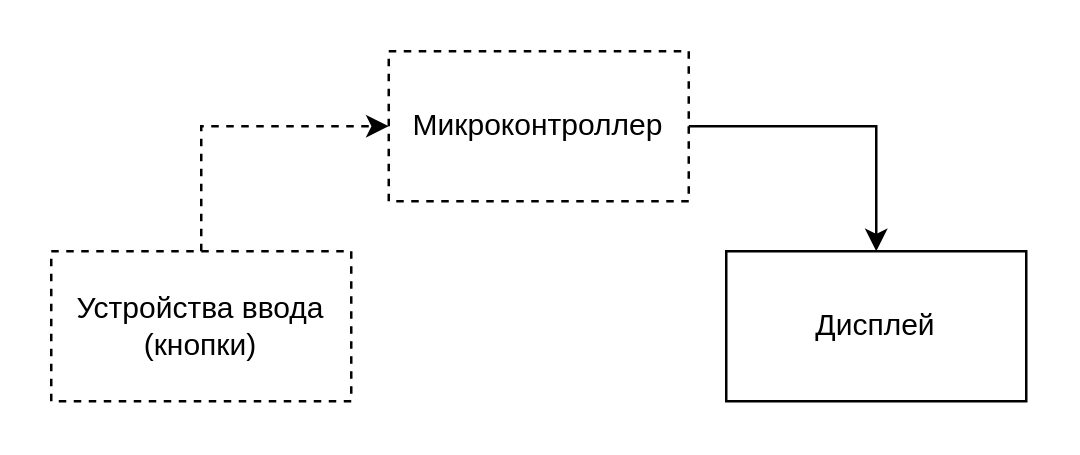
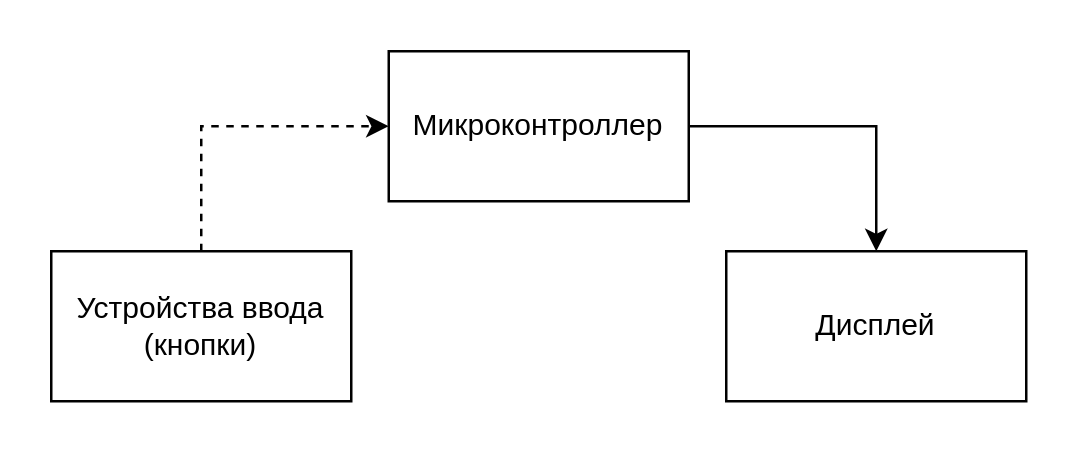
  <mxCell id="0" />
  <mxCell id="1" parent="0" />
- <mxCell id="2" value="&lt;font style=&quot;vertical-align: inherit;&quot;&gt;&lt;font style=&quot;vertical-align: inherit;&quot;&gt;Микроконтроллер&lt;/font&gt;&lt;/font&gt;" style="rounded=0;whiteSpace=wrap;html=1;dashed=1;" vertex="1" parent="1"><mxGeometry x="155" y="20" width="120" height="60" as="geometry" /></mxCell>
+ <mxCell id="2" value="&lt;font style=&quot;vertical-align: inherit;&quot;&gt;&lt;font style=&quot;vertical-align: inherit;&quot;&gt;Микроконтроллер&lt;/font&gt;&lt;/font&gt;" style="rounded=0;whiteSpace=wrap;html=1;" vertex="1" parent="1"><mxGeometry x="155" y="20" width="120" height="60" as="geometry" /></mxCell>
  <mxCell id="3" value="&lt;font style=&quot;vertical-align: inherit;&quot;&gt;&lt;font style=&quot;vertical-align: inherit;&quot;&gt;Дисплей&lt;br&gt;&lt;/font&gt;&lt;/font&gt;" style="rounded=0;whiteSpace=wrap;html=1;" vertex="1" parent="1"><mxGeometry x="290" y="100" width="120" height="60" as="geometry" /></mxCell>
- <mxCell id="4" value="&lt;font style=&quot;vertical-align: inherit;&quot;&gt;&lt;font style=&quot;vertical-align: inherit;&quot;&gt;Устройства ввода (кнопки)&lt;/font&gt;&lt;/font&gt;" style="rounded=0;whiteSpace=wrap;html=1;dashed=1;" vertex="1" parent="1"><mxGeometry x="20" y="100" width="120" height="60" as="geometry" /></mxCell>
+ <mxCell id="4" value="&lt;font style=&quot;vertical-align: inherit;&quot;&gt;&lt;font style=&quot;vertical-align: inherit;&quot;&gt;Устройства ввода (кнопки)&lt;/font&gt;&lt;/font&gt;" style="rounded=0;whiteSpace=wrap;html=1;" vertex="1" parent="1"><mxGeometry x="20" y="100" width="120" height="60" as="geometry" /></mxCell>
  <mxCell id="5" value="" style="endArrow=classic;html=1;rounded=0;exitX=1;exitY=0.5;exitDx=0;exitDy=0;entryX=0.5;entryY=0;entryDx=0;entryDy=0;" edge="1" parent="1" source="2" target="3"><mxGeometry width="50" height="50" relative="1" as="geometry"><mxPoint x="190" y="280" as="sourcePoint" /><mxPoint x="240" y="230" as="targetPoint" /><Array as="points"><mxPoint x="350" y="50" /></Array></mxGeometry></mxCell>
  <mxCell id="6" value="" style="endArrow=classic;html=1;rounded=0;exitX=0.5;exitY=0;exitDx=0;exitDy=0;entryX=0;entryY=0.5;entryDx=0;entryDy=0;dashed=1;" edge="1" parent="1" source="4" target="2"><mxGeometry width="50" height="50" relative="1" as="geometry"><mxPoint x="210" y="130" as="sourcePoint" /><mxPoint x="140" y="50" as="targetPoint" /><Array as="points"><mxPoint x="80" y="50" /></Array></mxGeometry></mxCell>
